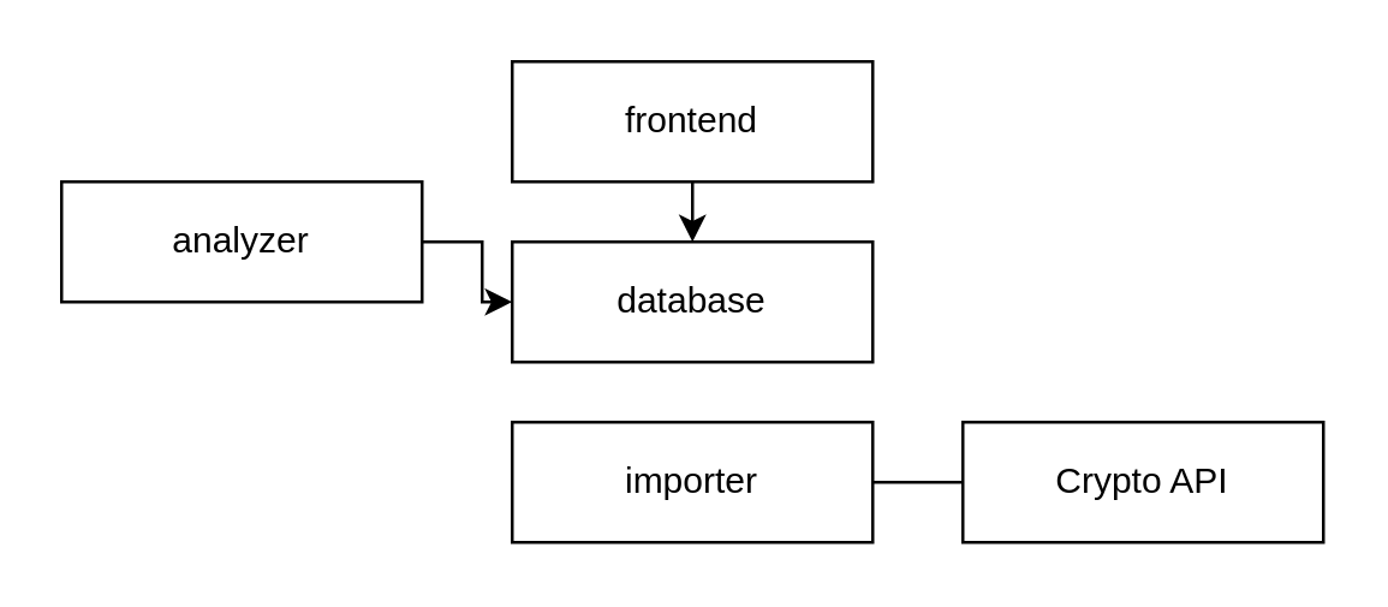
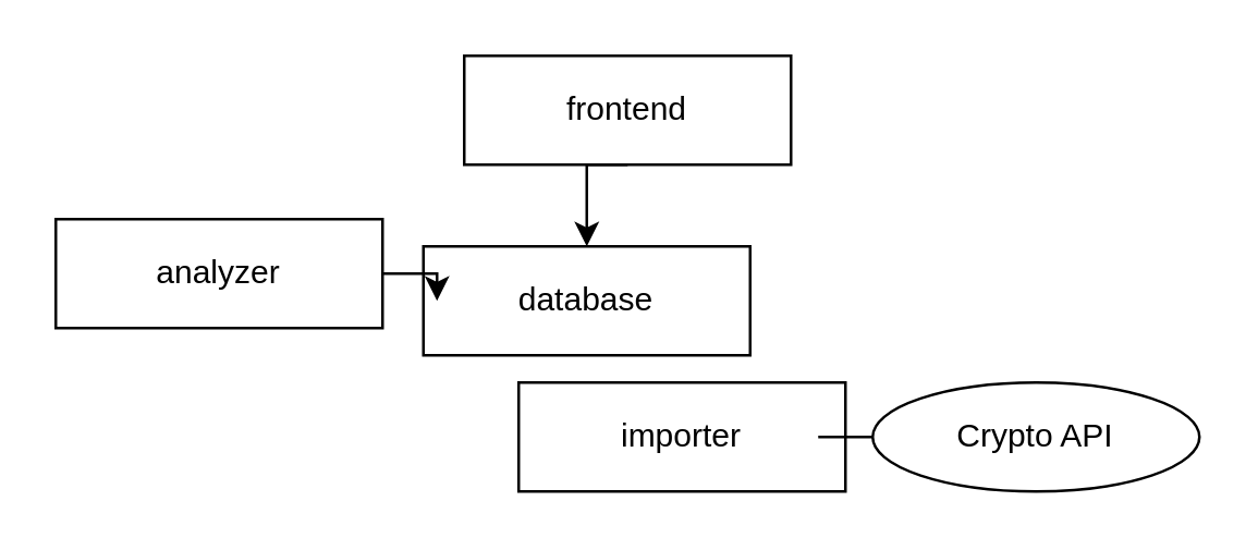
  <mxCell id="0" />
  <mxCell id="1" parent="0" />
  <mxCell id="2" style="edgeStyle=orthogonalEdgeStyle;rounded=0;orthogonalLoop=1;jettySize=auto;html=1;exitX=0.5;exitY=1;exitDx=0;exitDy=0;entryX=0.5;entryY=0;entryDx=0;entryDy=0;" edge="1" parent="1" source="3" target="8"><mxGeometry relative="1" as="geometry" /></mxCell>
  <mxCell id="3" value="frontend" style="rounded=0;whiteSpace=wrap;html=1;" parent="1" vertex="1"><mxGeometry x="170" y="20" width="120" height="40" as="geometry" /></mxCell>
  <mxCell id="4" style="edgeStyle=orthogonalEdgeStyle;rounded=0;orthogonalLoop=1;jettySize=auto;html=1;exitX=0.5;exitY=1;exitDx=0;exitDy=0;" parent="1" source="3" target="3" edge="1"><mxGeometry relative="1" as="geometry" /></mxCell>
- <mxCell id="5" value="importer" style="rounded=0;whiteSpace=wrap;html=1;" parent="1" vertex="1"><mxGeometry x="170" y="140" width="120" height="40" as="geometry" /></mxCell>
+ <mxCell id="5" value="importer" style="rounded=0;whiteSpace=wrap;html=1;" parent="1" vertex="1"><mxGeometry x="190" y="140" width="120" height="40" as="geometry" /></mxCell>
  <mxCell id="6" style="edgeStyle=orthogonalEdgeStyle;rounded=0;orthogonalLoop=1;jettySize=auto;html=1;entryX=1;entryY=0.5;entryDx=0;entryDy=0;endArrow=none;" edge="1" parent="1" source="7" target="5"><mxGeometry relative="1" as="geometry" /></mxCell>
- <mxCell id="7" value="Crypto API" style="rounded=0;whiteSpace=wrap;html=1;" parent="1" vertex="1"><mxGeometry x="320" y="140" width="120" height="40" as="geometry" /></mxCell>
- <mxCell id="8" value="database" style="rounded=0;whiteSpace=wrap;html=1;" vertex="1" parent="1"><mxGeometry x="170" y="80" width="120" height="40" as="geometry" /></mxCell>
+ <mxCell id="7" value="Crypto API" style="ellipse;whiteSpace=wrap;html=1;" parent="1" vertex="1"><mxGeometry x="320" y="140" width="120" height="40" as="geometry" /></mxCell>
+ <mxCell id="8" value="database" style="rounded=0;whiteSpace=wrap;html=1;" vertex="1" parent="1"><mxGeometry x="155" y="90" width="120" height="40" as="geometry" /></mxCell>
  <mxCell id="9" value="" style="edgeStyle=orthogonalEdgeStyle;rounded=0;orthogonalLoop=1;jettySize=auto;html=1;" edge="1" parent="1" source="10" target="8"><mxGeometry relative="1" as="geometry" /></mxCell>
- <mxCell id="10" value="analyzer" style="rounded=0;whiteSpace=wrap;html=1;" vertex="1" parent="1"><mxGeometry x="20" y="60" width="120" height="40" as="geometry" /></mxCell>
+ <mxCell id="10" value="analyzer" style="rounded=0;whiteSpace=wrap;html=1;" vertex="1" parent="1"><mxGeometry x="20" y="80" width="120" height="40" as="geometry" /></mxCell>
